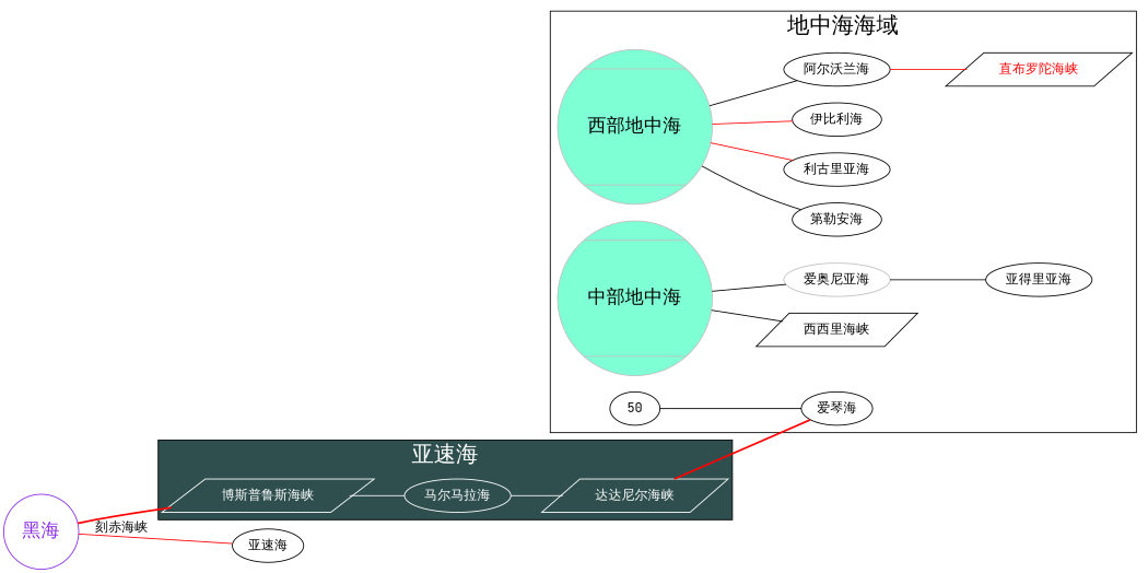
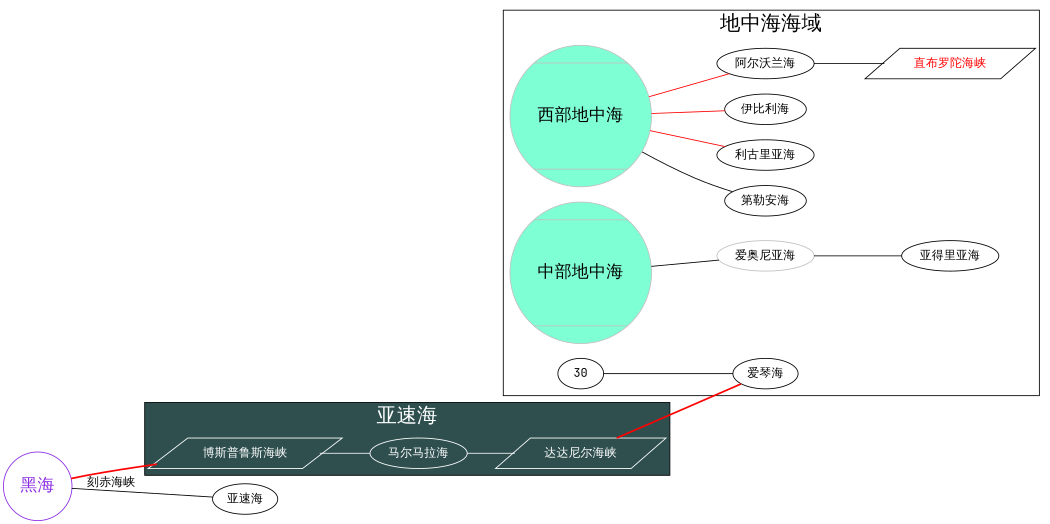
  graph {
    fontname="JetBrains Mono"
    rankdir=LR
    node [fontname="JetBrains Mono"]
    edge [fontname="JetBrains Mono"]
    "博斯普鲁斯海峡" [color=white fontcolor=white shape=parallelogram]
    "马尔马拉海" [color=white fontcolor=white]
    "达达尼尔海峡" [color=white fontcolor=white shape=parallelogram]
    "西部地中海" [color=grey fillcolor=aquamarine fontsize=20 shape=Mcircle style=filled]
-   "西西里海峡" [shape=parallelogram]
    "第勒安海"
    "利古里亚海"
    "伊比利海"
    "阿尔沃兰海"
    "中部地中海" [color=grey fillcolor=aquamarine fontsize=20 shape=Mcircle style=filled]
    "爱琴海"
    "爱奥尼亚海" [color=grey]
    "直布罗陀海峡" [fontcolor=red shape=parallelogram]
    "亚得里亚海"
-   30 [label=50]
+   30
    "黑海" [color=blueviolet fontcolor=blueviolet fontsize=20 shape=circle]
    "亚速海"
    subgraph cluster_1 {
      fillcolor=darkslategray
      fontcolor=white
      fontsize=24
      label="亚速海"
      style=filled
      "博斯普鲁斯海峡"
      "马尔马拉海"
      "达达尼尔海峡"
    }
    subgraph cluster_2 {
      fontsize=24
      label="地中海海域"
      "西部地中海"
-     "西西里海峡"
      "第勒安海"
      "利古里亚海"
      "伊比利海"
      "阿尔沃兰海"
      "中部地中海"
      "爱琴海"
      "爱奥尼亚海"
      "直布罗陀海峡"
      "亚得里亚海"
      30
    }
    "博斯普鲁斯海峡" -- "马尔马拉海" [color=white]
    "马尔马拉海" -- "达达尼尔海峡" [color=white]
    "达达尼尔海峡" -- "爱琴海" [color=red penwidth=2]
    "西部地中海" -- "第勒安海"
    "西部地中海" -- "利古里亚海" [color=red]
    "西部地中海" -- "伊比利海" [color=red]
-   "西部地中海" -- "阿尔沃兰海"
-   "阿尔沃兰海" -- "直布罗陀海峡" [color=red]
-   "中部地中海" -- "西西里海峡"
+   "西部地中海" -- "阿尔沃兰海" [color=red]
+   "阿尔沃兰海" -- "直布罗陀海峡"
    "中部地中海" -- "爱奥尼亚海"
    "爱奥尼亚海" -- "亚得里亚海"
    30 -- "爱琴海"
    "黑海" -- "博斯普鲁斯海峡" [color=red penwidth=2]
-   "黑海" -- "亚速海" [label="刻赤海峡" color=red]
+   "黑海" -- "亚速海" [label="刻赤海峡"]
  }
